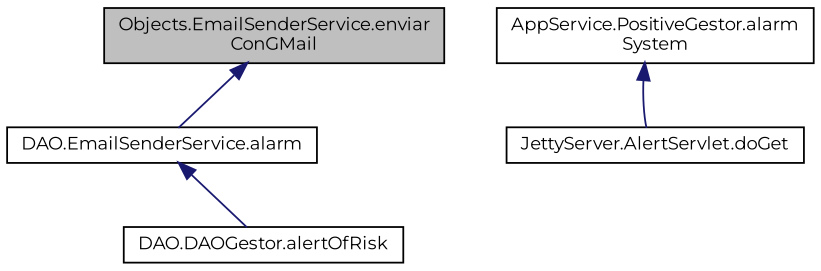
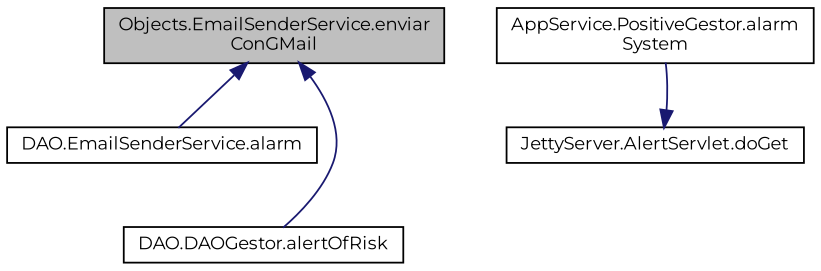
  digraph {
    fontname=Montserrat
    rankdir=TB
    node [color=black fillcolor=white fontname=Montserrat fontsize=10 shape=record style=filled]
    edge [color=midnightblue dir=back fontname=Montserrat fontsize=10 labelfontname=Helvetica labelfontsize=10 style=solid]
    n1 [fillcolor=grey75 fontcolor=black height=0.2 label="Objects.EmailSenderService.enviar\lConGMail" width=0.4]
    n2 [height=0.2 label="DAO.EmailSenderService.alarm" width=0.4]
    n3 [height=0.2 label="DAO.DAOGestor.alertOfRisk" width=0.4]
    n4 [height=0.2 label="AppService.PositiveGestor.alarm\lSystem" width=0.4]
    n5 [height=0.2 label="JettyServer.AlertServlet.doGet" width=0.4]
    n1 -> n2
-   n2 -> n3
-   n4 -> n5
+   n1 -> n3
+   n5 -> n4
  }
